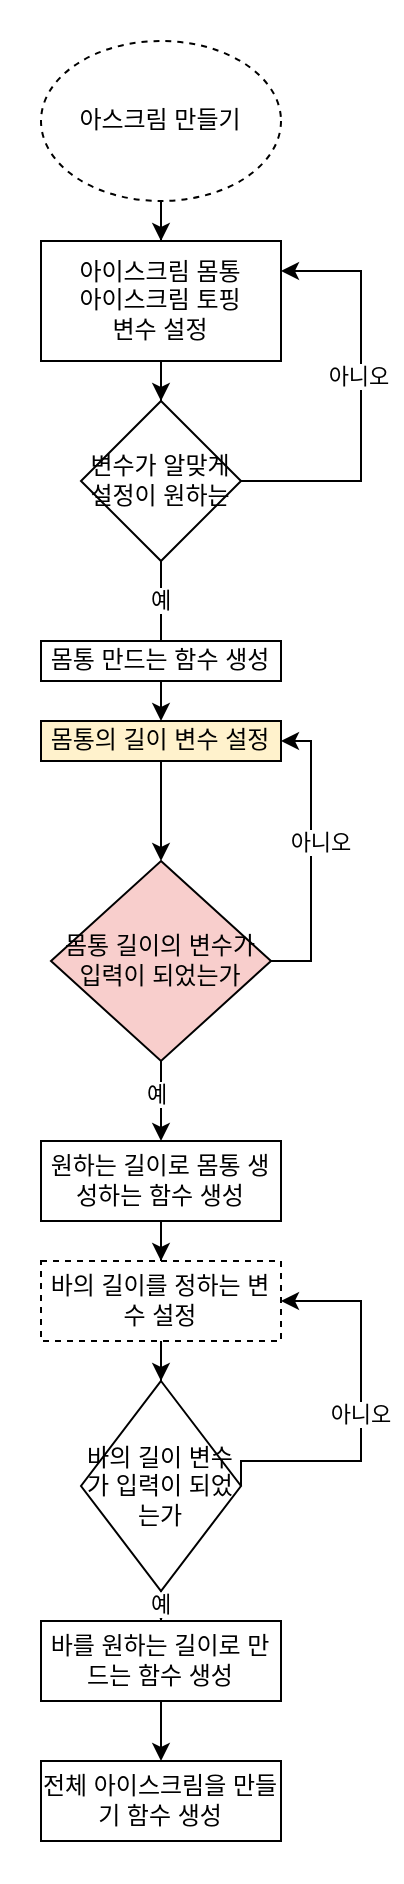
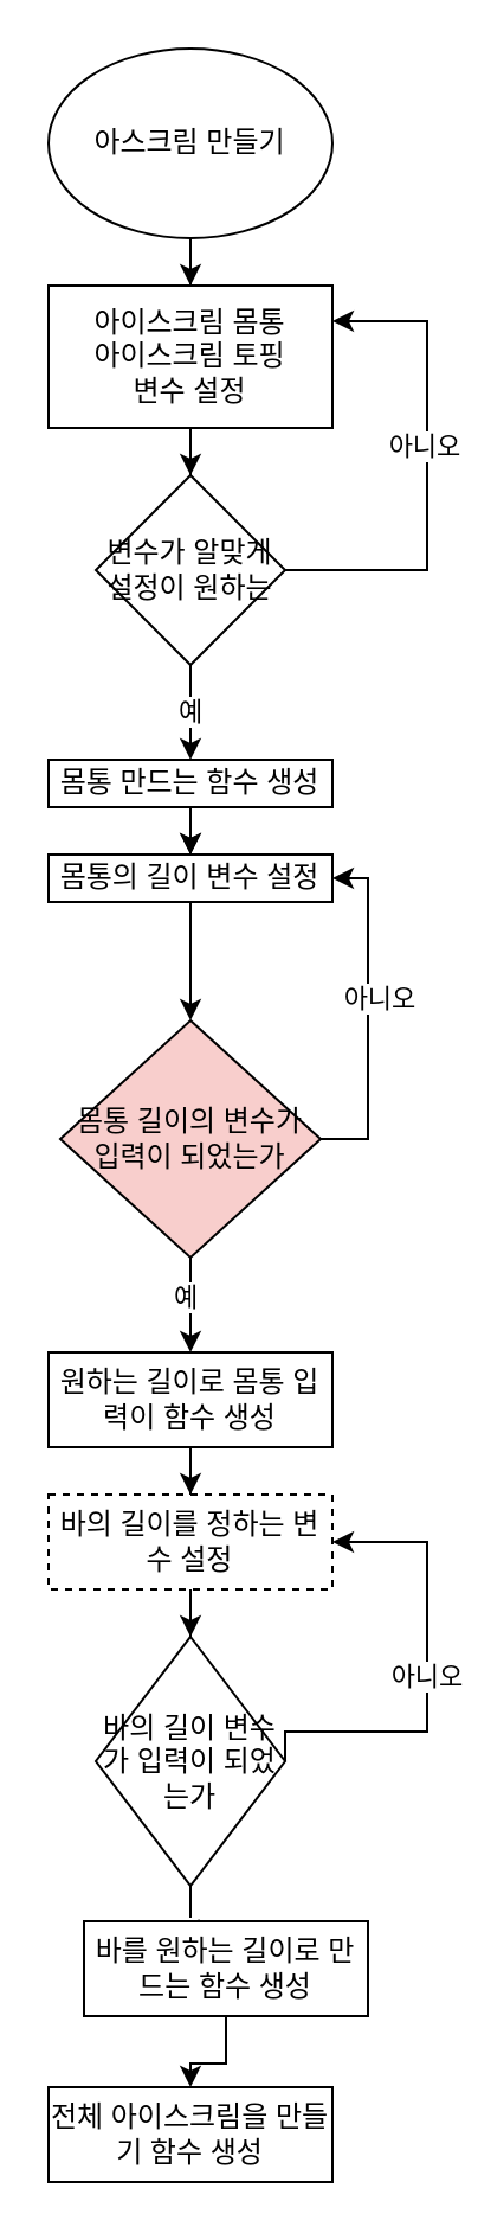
  <mxCell id="0" />
  <mxCell id="1" parent="0" />
  <mxCell id="2" value="" style="edgeStyle=orthogonalEdgeStyle;rounded=0;orthogonalLoop=1;jettySize=auto;html=1;" edge="1" parent="1" source="3" target="5"><mxGeometry relative="1" as="geometry" /></mxCell>
- <mxCell id="3" value="아스크림 만들기" style="ellipse;whiteSpace=wrap;html=1;dashed=1;" vertex="1" parent="1"><mxGeometry x="20" y="20" width="120" height="80" as="geometry" /></mxCell>
+ <mxCell id="3" value="아스크림 만들기" style="ellipse;whiteSpace=wrap;html=1;" vertex="1" parent="1"><mxGeometry x="20" y="20" width="120" height="80" as="geometry" /></mxCell>
  <mxCell id="4" value="" style="edgeStyle=orthogonalEdgeStyle;rounded=0;orthogonalLoop=1;jettySize=auto;html=1;" edge="1" parent="1" source="5" target="9"><mxGeometry relative="1" as="geometry" /></mxCell>
  <mxCell id="5" value="아이스크림 몸통&lt;div&gt;아이스크림 토핑&lt;/div&gt;&lt;div&gt;변수 설정&lt;/div&gt;" style="whiteSpace=wrap;html=1;" vertex="1" parent="1"><mxGeometry x="20" y="120" width="120" height="60" as="geometry" /></mxCell>
  <mxCell id="6" style="edgeStyle=orthogonalEdgeStyle;rounded=0;orthogonalLoop=1;jettySize=auto;html=1;exitX=1;exitY=0.5;exitDx=0;exitDy=0;entryX=1;entryY=0.25;entryDx=0;entryDy=0;" edge="1" parent="1" source="9" target="5"><mxGeometry relative="1" as="geometry"><mxPoint x="180" y="140" as="targetPoint" /><Array as="points"><mxPoint x="180" y="240" /><mxPoint x="180" y="135" /></Array></mxGeometry></mxCell>
  <mxCell id="7" value="아니오" style="edgeLabel;html=1;align=center;verticalAlign=middle;resizable=0;points=[];" vertex="1" connectable="0" parent="6"><mxGeometry x="0.102" y="2" relative="1" as="geometry"><mxPoint as="offset" /></mxGeometry></mxCell>
- <mxCell id="8" value="예" style="edgeStyle=orthogonalEdgeStyle;rounded=0;orthogonalLoop=1;jettySize=auto;html=1;endArrow=none;" edge="1" parent="1" source="9" target="12"><mxGeometry relative="1" as="geometry" /></mxCell>
+ <mxCell id="8" value="예" style="edgeStyle=orthogonalEdgeStyle;rounded=0;orthogonalLoop=1;jettySize=auto;html=1;" edge="1" parent="1" source="9" target="12"><mxGeometry relative="1" as="geometry" /></mxCell>
  <mxCell id="9" value="변수가 알맞게 설정이 원하는" style="rhombus;whiteSpace=wrap;html=1;" vertex="1" parent="1"><mxGeometry x="40" y="200" width="80" height="80" as="geometry" /></mxCell>
  <mxCell id="10" value="" style="edgeStyle=orthogonalEdgeStyle;rounded=0;orthogonalLoop=1;jettySize=auto;html=1;" edge="1" parent="1" source="12"><mxGeometry relative="1" as="geometry"><mxPoint x="80" y="360" as="targetPoint" /></mxGeometry></mxCell>
+ <mxCell id="11" value="" style="edgeStyle=orthogonalEdgeStyle;rounded=0;orthogonalLoop=1;jettySize=auto;html=1;" edge="1" parent="1" source="12" target="14"><mxGeometry relative="1" as="geometry" /></mxCell>
  <mxCell id="12" value="몸통 만드는 함수 생성" style="whiteSpace=wrap;html=1;" vertex="1" parent="1"><mxGeometry x="20" y="320" width="120" height="20" as="geometry" /></mxCell>
  <mxCell id="13" value="" style="edgeStyle=orthogonalEdgeStyle;rounded=0;orthogonalLoop=1;jettySize=auto;html=1;" edge="1" parent="1" source="14" target="19"><mxGeometry relative="1" as="geometry" /></mxCell>
- <mxCell id="14" value="몸통의 길이 변수 설정" style="whiteSpace=wrap;html=1;fillColor=#fff2cc;" vertex="1" parent="1"><mxGeometry x="20" y="360" width="120" height="20" as="geometry" /></mxCell>
+ <mxCell id="14" value="몸통의 길이 변수 설정" style="whiteSpace=wrap;html=1;" vertex="1" parent="1"><mxGeometry x="20" y="360" width="120" height="20" as="geometry" /></mxCell>
  <mxCell id="15" style="edgeStyle=orthogonalEdgeStyle;rounded=0;orthogonalLoop=1;jettySize=auto;html=1;exitX=1;exitY=0.5;exitDx=0;exitDy=0;entryX=1;entryY=0.5;entryDx=0;entryDy=0;" edge="1" parent="1" source="19" target="14"><mxGeometry relative="1" as="geometry" /></mxCell>
  <mxCell id="16" value="아니오" style="edgeLabel;html=1;align=center;verticalAlign=middle;resizable=0;points=[];" vertex="1" connectable="0" parent="15"><mxGeometry x="0.103" y="-4" relative="1" as="geometry"><mxPoint as="offset" /></mxGeometry></mxCell>
  <mxCell id="17" value="" style="edgeStyle=orthogonalEdgeStyle;rounded=0;orthogonalLoop=1;jettySize=auto;html=1;" edge="1" parent="1" source="19" target="21"><mxGeometry relative="1" as="geometry" /></mxCell>
  <mxCell id="18" value="예" style="edgeLabel;html=1;align=center;verticalAlign=middle;resizable=0;points=[];" vertex="1" connectable="0" parent="17"><mxGeometry x="-0.2" y="-3" relative="1" as="geometry"><mxPoint as="offset" /></mxGeometry></mxCell>
  <mxCell id="19" value="몸통 길이의 변수가 입력이 되었는가" style="rhombus;whiteSpace=wrap;html=1;fillColor=#f8cecc;" vertex="1" parent="1"><mxGeometry x="25" y="430" width="110" height="100" as="geometry" /></mxCell>
  <mxCell id="20" value="" style="edgeStyle=orthogonalEdgeStyle;rounded=0;orthogonalLoop=1;jettySize=auto;html=1;" edge="1" parent="1" source="21" target="23"><mxGeometry relative="1" as="geometry" /></mxCell>
- <mxCell id="21" value="원하는 길이로 몸통 생성하는 함수 생성" style="whiteSpace=wrap;html=1;" vertex="1" parent="1"><mxGeometry x="20" y="570" width="120" height="40" as="geometry" /></mxCell>
+ <mxCell id="21" value="원하는 길이로 몸통 입력이 함수 생성" style="whiteSpace=wrap;html=1;" vertex="1" parent="1"><mxGeometry x="20" y="570" width="120" height="40" as="geometry" /></mxCell>
  <mxCell id="22" value="" style="edgeStyle=orthogonalEdgeStyle;rounded=0;orthogonalLoop=1;jettySize=auto;html=1;" edge="1" parent="1" source="23" target="26"><mxGeometry relative="1" as="geometry" /></mxCell>
  <mxCell id="23" value="바의 길이를 정하는 변수 설정" style="whiteSpace=wrap;html=1;dashed=1;" vertex="1" parent="1"><mxGeometry x="20" y="630" width="120" height="40" as="geometry" /></mxCell>
  <mxCell id="24" value="아니오" style="edgeStyle=orthogonalEdgeStyle;rounded=0;orthogonalLoop=1;jettySize=auto;html=1;exitX=1;exitY=0.5;exitDx=0;exitDy=0;entryX=1;entryY=0.5;entryDx=0;entryDy=0;" edge="1" parent="1" source="26" target="23"><mxGeometry relative="1" as="geometry"><Array as="points"><mxPoint x="180" y="730" /><mxPoint x="180" y="650" /></Array></mxGeometry></mxCell>
  <mxCell id="25" value="예" style="edgeStyle=orthogonalEdgeStyle;rounded=0;orthogonalLoop=1;jettySize=auto;html=1;" edge="1" parent="1" source="26" target="28"><mxGeometry relative="1" as="geometry" /></mxCell>
  <mxCell id="26" value="바의 길이 변수가 입력이 되었는가" style="rhombus;whiteSpace=wrap;html=1;" vertex="1" parent="1"><mxGeometry x="40" y="690" width="80" height="105" as="geometry" /></mxCell>
  <mxCell id="27" value="" style="edgeStyle=orthogonalEdgeStyle;rounded=0;orthogonalLoop=1;jettySize=auto;html=1;" edge="1" parent="1" source="28" target="29"><mxGeometry relative="1" as="geometry" /></mxCell>
- <mxCell id="28" value="바를 원하는 길이로 만드는 함수 생성" style="whiteSpace=wrap;html=1;" vertex="1" parent="1"><mxGeometry x="20" y="810" width="120" height="40" as="geometry" /></mxCell>
+ <mxCell id="28" value="바를 원하는 길이로 만드는 함수 생성" style="whiteSpace=wrap;html=1;" vertex="1" parent="1"><mxGeometry x="35" y="810" width="120" height="40" as="geometry" /></mxCell>
  <mxCell id="29" value="전체 아이스크림을 만들기 함수 생성" style="whiteSpace=wrap;html=1;" vertex="1" parent="1"><mxGeometry x="20" y="880" width="120" height="40" as="geometry" /></mxCell>
